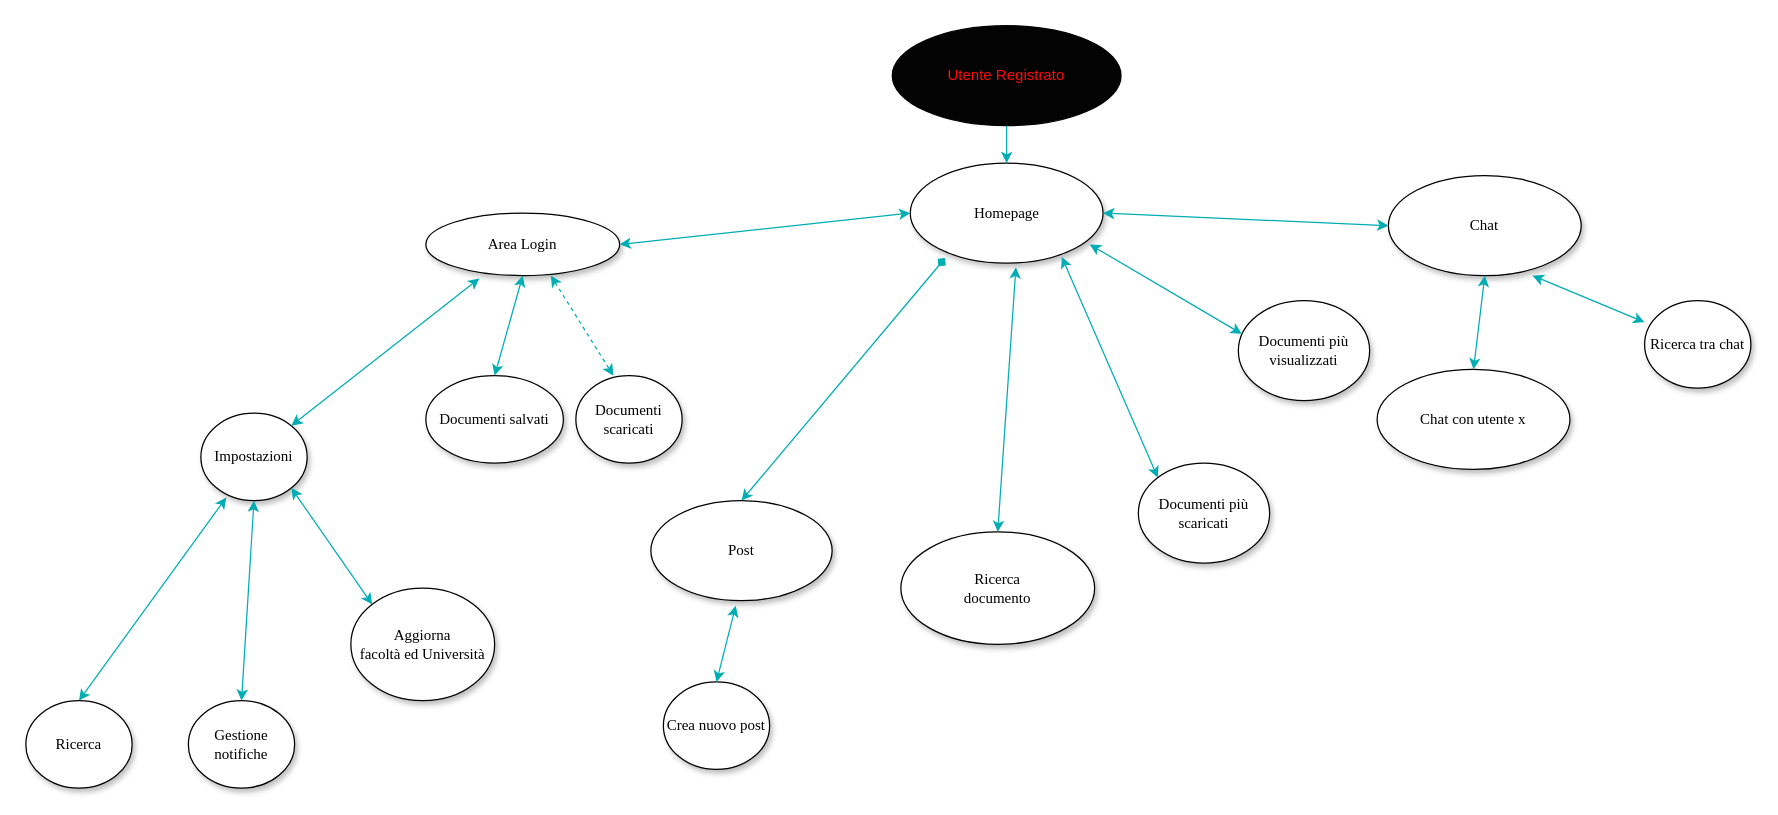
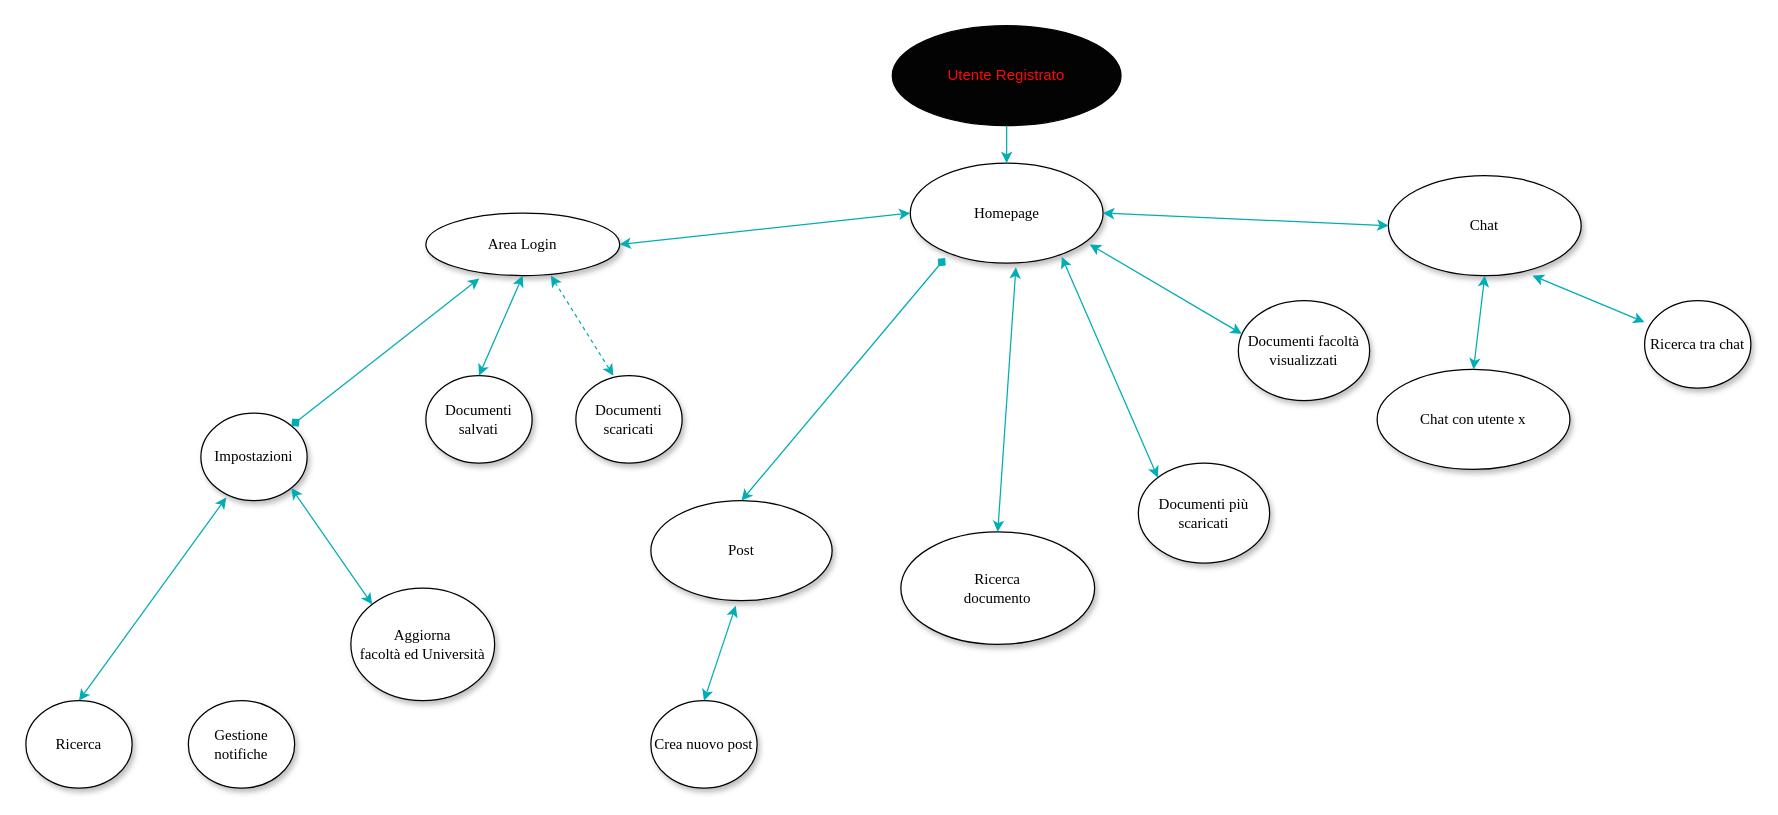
  <mxCell id="0" />
  <mxCell id="1" parent="0" />
  <mxCell id="2" value="Homepage" style="ellipse;whiteSpace=wrap;html=1;rounded=0;shadow=1;comic=0;labelBackgroundColor=none;strokeWidth=1;fontFamily=Verdana;fontSize=12;align=center;" vertex="1" parent="1"><mxGeometry x="727.5" y="130" width="154.25" height="80" as="geometry" /></mxCell>
  <mxCell id="3" value="Post" style="ellipse;whiteSpace=wrap;html=1;rounded=0;shadow=1;comic=0;labelBackgroundColor=none;strokeWidth=1;fontFamily=Verdana;fontSize=12;align=center;" vertex="1" parent="1"><mxGeometry x="520" y="400" width="145" height="80" as="geometry" /></mxCell>
  <mxCell id="4" value="Area Login" style="ellipse;whiteSpace=wrap;html=1;rounded=0;shadow=1;comic=0;labelBackgroundColor=none;strokeWidth=1;fontFamily=Verdana;fontSize=12;align=center;" vertex="1" parent="1"><mxGeometry x="340" y="170" width="155" height="50" as="geometry" /></mxCell>
  <mxCell id="5" value="Utente Registrato" style="ellipse;whiteSpace=wrap;html=1;gradientColor=none;fillColor=#030303;fontColor=#FF0808;" vertex="1" parent="1"><mxGeometry x="713.13" y="20" width="183" height="80" as="geometry" /></mxCell>
  <mxCell id="6" value="" style="endArrow=classic;startArrow=classic;html=1;rounded=0;shadow=0;strokeColor=#00ADB3;sourcePerimeterSpacing=5;targetPerimeterSpacing=5;jumpStyle=gap;exitX=1;exitY=0.5;exitDx=0;exitDy=0;entryX=0;entryY=0.5;entryDx=0;entryDy=0;" edge="1" parent="1" source="4" target="2"><mxGeometry width="50" height="50" relative="1" as="geometry"><mxPoint x="532.5" y="205" as="sourcePoint" /><mxPoint x="837.5" y="400" as="targetPoint" /></mxGeometry></mxCell>
  <mxCell id="7" value="" style="endArrow=diamond;startArrow=classic;html=1;rounded=0;shadow=0;strokeColor=#00ADB3;sourcePerimeterSpacing=5;targetPerimeterSpacing=5;jumpStyle=gap;exitX=0.5;exitY=0;exitDx=0;exitDy=0;entryX=0.181;entryY=0.95;entryDx=0;entryDy=0;entryPerimeter=0;" edge="1" parent="1" source="3" target="2"><mxGeometry width="50" height="50" relative="1" as="geometry"><mxPoint x="472.5" y="285" as="sourcePoint" /><mxPoint x="757.5" y="260" as="targetPoint" /></mxGeometry></mxCell>
  <mxCell id="8" value="&lt;div&gt;Ricerca&lt;/div&gt;&lt;div&gt;documento&lt;br&gt;&lt;/div&gt;" style="ellipse;whiteSpace=wrap;html=1;rounded=0;shadow=1;comic=0;labelBackgroundColor=none;strokeWidth=1;fontFamily=Verdana;fontSize=12;align=center;" vertex="1" parent="1"><mxGeometry x="720" y="425" width="155" height="90" as="geometry" /></mxCell>
  <mxCell id="9" value="" style="endArrow=classic;startArrow=classic;html=1;rounded=0;shadow=0;strokeColor=#00ADB3;sourcePerimeterSpacing=5;targetPerimeterSpacing=5;jumpStyle=gap;exitX=0.5;exitY=0;exitDx=0;exitDy=0;entryX=0.548;entryY=1.042;entryDx=0;entryDy=0;entryPerimeter=0;" edge="1" parent="1" source="8" target="2"><mxGeometry width="50" height="50" relative="1" as="geometry"><mxPoint x="720" y="360" as="sourcePoint" /><mxPoint x="773.49" y="273" as="targetPoint" /></mxGeometry></mxCell>
  <mxCell id="10" value="Ricerca" style="ellipse;whiteSpace=wrap;html=1;rounded=0;shadow=1;comic=0;labelBackgroundColor=none;strokeWidth=1;fontFamily=Verdana;fontSize=12;align=center;" vertex="1" parent="1"><mxGeometry x="20" y="560" width="85" height="70" as="geometry" /></mxCell>
  <mxCell id="11" value="" style="endArrow=classic;html=1;rounded=0;shadow=0;strokeColor=#00ADB3;fontColor=#FF0808;sourcePerimeterSpacing=5;targetPerimeterSpacing=5;jumpStyle=gap;entryX=0.5;entryY=0;entryDx=0;entryDy=0;exitX=0.5;exitY=1;exitDx=0;exitDy=0;" edge="1" parent="1" source="5" target="2"><mxGeometry width="50" height="50" relative="1" as="geometry"><mxPoint x="704.5" y="160" as="sourcePoint" /><mxPoint x="774.5" y="130" as="targetPoint" /></mxGeometry></mxCell>
  <mxCell id="12" value="" style="endArrow=classic;startArrow=classic;html=1;rounded=0;shadow=0;strokeColor=#00ADB3;sourcePerimeterSpacing=5;targetPerimeterSpacing=5;jumpStyle=gap;exitX=0.239;exitY=0.964;exitDx=0;exitDy=0;entryX=0.5;entryY=0;entryDx=0;entryDy=0;exitPerimeter=0;" edge="1" parent="1" source="13" target="10"><mxGeometry width="50" height="50" relative="1" as="geometry"><mxPoint x="252.18" y="280" as="sourcePoint" /><mxPoint x="-22.82" y="390" as="targetPoint" /></mxGeometry></mxCell>
  <mxCell id="13" value="Impostazioni" style="ellipse;whiteSpace=wrap;html=1;rounded=0;shadow=1;comic=0;labelBackgroundColor=none;strokeWidth=1;fontFamily=Verdana;fontSize=12;align=center;" vertex="1" parent="1"><mxGeometry x="160" y="330" width="85" height="70" as="geometry" /></mxCell>
- <mxCell id="14" value="" style="endArrow=classic;startArrow=classic;html=1;rounded=0;shadow=0;strokeColor=#00ADB3;sourcePerimeterSpacing=5;targetPerimeterSpacing=5;jumpStyle=gap;entryX=1;entryY=0;entryDx=0;entryDy=0;" edge="1" parent="1" source="4" target="13"><mxGeometry width="50" height="50" relative="1" as="geometry"><mxPoint x="468.64" y="231.65" as="sourcePoint" /><mxPoint x="440" y="340" as="targetPoint" /></mxGeometry></mxCell>
+ <mxCell id="14" value="" style="endArrow=diamond;startArrow=classic;html=1;rounded=0;shadow=0;strokeColor=#00ADB3;sourcePerimeterSpacing=5;targetPerimeterSpacing=5;jumpStyle=gap;entryX=1;entryY=0;entryDx=0;entryDy=0;" edge="1" parent="1" source="4" target="13"><mxGeometry width="50" height="50" relative="1" as="geometry"><mxPoint x="468.64" y="231.65" as="sourcePoint" /><mxPoint x="440" y="340" as="targetPoint" /></mxGeometry></mxCell>
  <mxCell id="15" value="Chat" style="ellipse;whiteSpace=wrap;html=1;rounded=0;shadow=1;comic=0;labelBackgroundColor=none;strokeWidth=1;fontFamily=Verdana;fontSize=12;align=center;" vertex="1" parent="1"><mxGeometry x="1110" y="140" width="154.25" height="80" as="geometry" /></mxCell>
- <mxCell id="16" value="Crea nuovo post" style="ellipse;whiteSpace=wrap;html=1;rounded=0;shadow=1;comic=0;labelBackgroundColor=none;strokeWidth=1;fontFamily=Verdana;fontSize=12;align=center;" vertex="1" parent="1"><mxGeometry x="530" y="545" width="85" height="70" as="geometry" /></mxCell>
- <mxCell id="17" value="Documenti salvati" style="ellipse;whiteSpace=wrap;html=1;rounded=0;shadow=1;comic=0;labelBackgroundColor=none;strokeWidth=1;fontFamily=Verdana;fontSize=12;align=center;" vertex="1" parent="1"><mxGeometry x="340" y="300" width="110" height="70" as="geometry" /></mxCell>
+ <mxCell id="16" value="Crea nuovo post" style="ellipse;whiteSpace=wrap;html=1;rounded=0;shadow=1;comic=0;labelBackgroundColor=none;strokeWidth=1;fontFamily=Verdana;fontSize=12;align=center;" vertex="1" parent="1"><mxGeometry x="520" y="560" width="85" height="70" as="geometry" /></mxCell>
+ <mxCell id="17" value="Documenti salvati" style="ellipse;whiteSpace=wrap;html=1;rounded=0;shadow=1;comic=0;labelBackgroundColor=none;strokeWidth=1;fontFamily=Verdana;fontSize=12;align=center;" vertex="1" parent="1"><mxGeometry x="340" y="300" width="85" height="70" as="geometry" /></mxCell>
  <mxCell id="18" value="" style="endArrow=classic;startArrow=classic;html=1;rounded=0;shadow=0;strokeColor=#00ADB3;sourcePerimeterSpacing=5;targetPerimeterSpacing=5;jumpStyle=gap;entryX=0.5;entryY=0;entryDx=0;entryDy=0;exitX=0.5;exitY=1;exitDx=0;exitDy=0;" edge="1" parent="1" source="4" target="17"><mxGeometry width="50" height="50" relative="1" as="geometry"><mxPoint x="382.514" y="230.148" as="sourcePoint" /><mxPoint x="292.552" y="280.251" as="targetPoint" /></mxGeometry></mxCell>
  <mxCell id="19" value="" style="endArrow=classic;startArrow=classic;html=1;rounded=0;shadow=0;strokeColor=#00ADB3;sourcePerimeterSpacing=5;targetPerimeterSpacing=5;jumpStyle=gap;exitX=0.5;exitY=0;exitDx=0;exitDy=0;entryX=0.468;entryY=1.052;entryDx=0;entryDy=0;entryPerimeter=0;" edge="1" parent="1" source="16" target="3"><mxGeometry width="50" height="50" relative="1" as="geometry"><mxPoint x="571.17" y="560.84" as="sourcePoint" /><mxPoint x="630" y="510" as="targetPoint" /></mxGeometry></mxCell>
  <mxCell id="20" value="" style="endArrow=classic;startArrow=classic;html=1;rounded=0;shadow=0;strokeColor=#00ADB3;sourcePerimeterSpacing=5;targetPerimeterSpacing=5;jumpStyle=gap;entryX=1;entryY=0.5;entryDx=0;entryDy=0;exitX=0;exitY=0.5;exitDx=0;exitDy=0;" edge="1" parent="1" source="15" target="2"><mxGeometry width="50" height="50" relative="1" as="geometry"><mxPoint x="1000" y="180" as="sourcePoint" /><mxPoint x="868.998" y="208.368" as="targetPoint" /></mxGeometry></mxCell>
  <mxCell id="21" value="Ricerca tra chat" style="ellipse;whiteSpace=wrap;html=1;rounded=0;shadow=1;comic=0;labelBackgroundColor=none;strokeWidth=1;fontFamily=Verdana;fontSize=12;align=center;" vertex="1" parent="1"><mxGeometry x="1315" y="240" width="85" height="70" as="geometry" /></mxCell>
  <mxCell id="22" value="" style="endArrow=classic;startArrow=classic;html=1;rounded=0;shadow=0;strokeColor=#00ADB3;sourcePerimeterSpacing=5;targetPerimeterSpacing=5;jumpStyle=gap;entryX=0.748;entryY=1;entryDx=0;entryDy=0;entryPerimeter=0;" edge="1" parent="1" source="21" target="15"><mxGeometry width="50" height="50" relative="1" as="geometry"><mxPoint x="1070" y="200" as="sourcePoint" /><mxPoint x="891.75" y="180" as="targetPoint" /></mxGeometry></mxCell>
  <mxCell id="23" value="Gestione notifiche" style="ellipse;whiteSpace=wrap;html=1;rounded=0;shadow=1;comic=0;labelBackgroundColor=none;strokeWidth=1;fontFamily=Verdana;fontSize=12;align=center;" vertex="1" parent="1"><mxGeometry x="150" y="560" width="85" height="70" as="geometry" /></mxCell>
- <mxCell id="24" value="" style="endArrow=classic;startArrow=classic;html=1;rounded=0;shadow=0;strokeColor=#00ADB3;sourcePerimeterSpacing=5;targetPerimeterSpacing=5;jumpStyle=gap;exitX=0.5;exitY=1;exitDx=0;exitDy=0;entryX=0.5;entryY=0;entryDx=0;entryDy=0;" edge="1" parent="1" source="13" target="23"><mxGeometry width="50" height="50" relative="1" as="geometry"><mxPoint x="167.495" y="457.48" as="sourcePoint" /><mxPoint x="129.68" y="530" as="targetPoint" /></mxGeometry></mxCell>
  <mxCell id="25" value="Documenti scaricati" style="ellipse;whiteSpace=wrap;html=1;rounded=0;shadow=1;comic=0;labelBackgroundColor=none;strokeWidth=1;fontFamily=Verdana;fontSize=12;align=center;" vertex="1" parent="1"><mxGeometry x="460" y="300" width="85" height="70" as="geometry" /></mxCell>
  <mxCell id="26" value="" style="endArrow=classic;startArrow=classic;html=1;rounded=0;shadow=0;strokeColor=#00ADB3;sourcePerimeterSpacing=5;targetPerimeterSpacing=5;jumpStyle=gap;entryX=0.353;entryY=0;entryDx=0;entryDy=0;exitX=0.645;exitY=1;exitDx=0;exitDy=0;exitPerimeter=0;entryPerimeter=0;dashed=1;" edge="1" parent="1" source="4" target="25"><mxGeometry width="50" height="50" relative="1" as="geometry"><mxPoint x="427.5" y="230" as="sourcePoint" /><mxPoint x="412.5" y="300" as="targetPoint" /></mxGeometry></mxCell>
  <mxCell id="27" value="Documenti più scaricati" style="ellipse;whiteSpace=wrap;html=1;rounded=0;shadow=1;comic=0;labelBackgroundColor=none;strokeWidth=1;fontFamily=Verdana;fontSize=12;align=center;" vertex="1" parent="1"><mxGeometry x="910" y="370" width="105" height="80" as="geometry" /></mxCell>
  <mxCell id="28" value="" style="endArrow=classic;startArrow=classic;html=1;rounded=0;shadow=0;strokeColor=#00ADB3;sourcePerimeterSpacing=5;targetPerimeterSpacing=5;jumpStyle=gap;exitX=0;exitY=0;exitDx=0;exitDy=0;entryX=0.786;entryY=0.938;entryDx=0;entryDy=0;entryPerimeter=0;" edge="1" parent="1" source="27" target="2"><mxGeometry width="50" height="50" relative="1" as="geometry"><mxPoint x="880" y="460" as="sourcePoint" /><mxPoint x="822.029" y="223.36" as="targetPoint" /></mxGeometry></mxCell>
  <mxCell id="29" value="Chat con utente x" style="ellipse;whiteSpace=wrap;html=1;rounded=0;shadow=1;comic=0;labelBackgroundColor=none;strokeWidth=1;fontFamily=Verdana;fontSize=12;align=center;" vertex="1" parent="1"><mxGeometry x="1101" y="295" width="154.25" height="80" as="geometry" /></mxCell>
  <mxCell id="30" value="" style="endArrow=classic;startArrow=classic;html=1;rounded=0;shadow=0;strokeColor=#00ADB3;sourcePerimeterSpacing=5;targetPerimeterSpacing=5;jumpStyle=gap;entryX=0.5;entryY=1;entryDx=0;entryDy=0;exitX=0.5;exitY=0;exitDx=0;exitDy=0;" edge="1" parent="1" source="29" target="15"><mxGeometry width="50" height="50" relative="1" as="geometry"><mxPoint x="1316.578" y="288.828" as="sourcePoint" /><mxPoint x="1235.379" y="230" as="targetPoint" /></mxGeometry></mxCell>
- <mxCell id="31" value="Documenti più visualizzati" style="ellipse;whiteSpace=wrap;html=1;rounded=0;shadow=1;comic=0;labelBackgroundColor=none;strokeWidth=1;fontFamily=Verdana;fontSize=12;align=center;" vertex="1" parent="1"><mxGeometry x="990" y="240" width="105" height="80" as="geometry" /></mxCell>
+ <mxCell id="31" value="Documenti facoltà visualizzati" style="ellipse;whiteSpace=wrap;html=1;rounded=0;shadow=1;comic=0;labelBackgroundColor=none;strokeWidth=1;fontFamily=Verdana;fontSize=12;align=center;" vertex="1" parent="1"><mxGeometry x="990" y="240" width="105" height="80" as="geometry" /></mxCell>
  <mxCell id="32" value="" style="endArrow=classic;startArrow=classic;html=1;rounded=0;shadow=0;strokeColor=#00ADB3;sourcePerimeterSpacing=5;targetPerimeterSpacing=5;jumpStyle=gap;exitX=0.027;exitY=0.333;exitDx=0;exitDy=0;entryX=0.931;entryY=0.813;entryDx=0;entryDy=0;entryPerimeter=0;exitPerimeter=0;" edge="1" parent="1" source="31" target="2"><mxGeometry width="50" height="50" relative="1" as="geometry"><mxPoint x="921.507" y="351.716" as="sourcePoint" /><mxPoint x="858.741" y="215.04" as="targetPoint" /></mxGeometry></mxCell>
  <mxCell id="33" value="Aggiorna&lt;br&gt;facoltà ed Università" style="ellipse;whiteSpace=wrap;html=1;rounded=0;shadow=1;comic=0;labelBackgroundColor=none;strokeWidth=1;fontFamily=Verdana;fontSize=12;align=center;" vertex="1" parent="1"><mxGeometry x="280" y="470" width="115" height="90" as="geometry" /></mxCell>
  <mxCell id="34" value="" style="endArrow=classic;startArrow=classic;html=1;rounded=0;shadow=0;strokeColor=#00ADB3;sourcePerimeterSpacing=5;targetPerimeterSpacing=5;jumpStyle=gap;exitX=1;exitY=1;exitDx=0;exitDy=0;entryX=0;entryY=0;entryDx=0;entryDy=0;" edge="1" parent="1" source="13" target="33"><mxGeometry width="50" height="50" relative="1" as="geometry"><mxPoint x="231.965" y="411.68" as="sourcePoint" /><mxPoint x="210.345" y="572.52" as="targetPoint" /></mxGeometry></mxCell>
